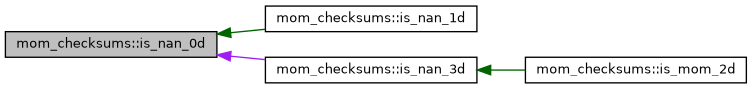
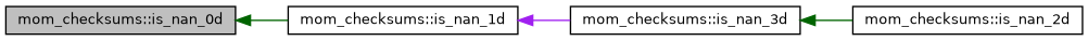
  digraph {
    rankdir=LR
    node [color=black fillcolor=white fontname=Helvetica fontsize=10 shape=record style=filled]
    edge [color=darkgreen dir=back fontname=Helvetica fontsize=10 labelfontname=Helvetica labelfontsize=10 style=solid]
    n1 [fillcolor=grey75 fontcolor=black height=0.2 label="mom_checksums::is_nan_0d" width=0.4]
    n2 [height=0.2 label="mom_checksums::is_nan_1d" width=0.4]
    n3 [height=0.2 label="mom_checksums::is_nan_3d" width=0.4]
-   n4 [height=0.2 label="mom_checksums::is_mom_2d" width=0.4]
+   n4 [height=0.2 label="mom_checksums::is_nan_2d" width=0.4]
    n1 -> n2
-   n1 -> n3 [color=purple]
+   n2 -> n3 [color=purple]
    n3 -> n4
  }
